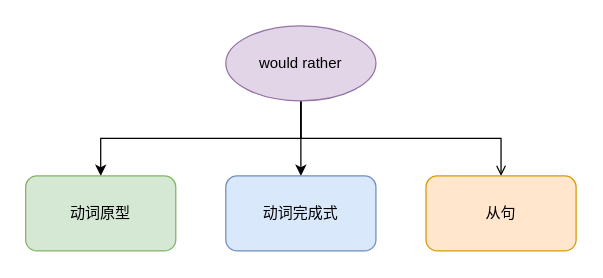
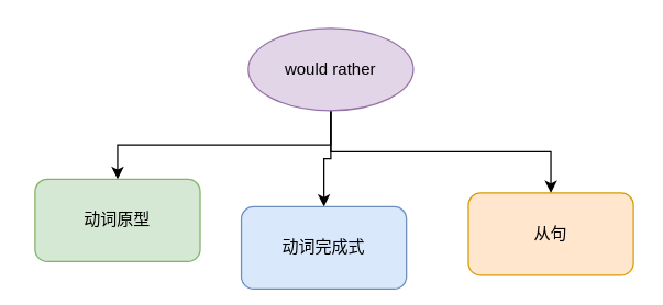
  <mxCell id="0" />
  <mxCell id="1" parent="0" />
  <mxCell id="2" style="edgeStyle=orthogonalEdgeStyle;rounded=0;orthogonalLoop=1;jettySize=auto;html=1;exitX=0.5;exitY=1;exitDx=0;exitDy=0;entryX=0.5;entryY=0;entryDx=0;entryDy=0;" edge="1" parent="1" source="5" target="7"><mxGeometry relative="1" as="geometry" /></mxCell>
  <mxCell id="3" style="edgeStyle=orthogonalEdgeStyle;rounded=0;orthogonalLoop=1;jettySize=auto;html=1;exitX=0.5;exitY=1;exitDx=0;exitDy=0;entryX=0.5;entryY=0;entryDx=0;entryDy=0;" edge="1" parent="1" source="5" target="6"><mxGeometry relative="1" as="geometry" /></mxCell>
- <mxCell id="4" style="edgeStyle=orthogonalEdgeStyle;rounded=0;orthogonalLoop=1;jettySize=auto;html=1;exitX=0.5;exitY=1;exitDx=0;exitDy=0;entryX=0.5;entryY=0;entryDx=0;entryDy=0;endArrow=open;" edge="1" parent="1" source="5" target="8"><mxGeometry relative="1" as="geometry" /></mxCell>
+ <mxCell id="4" style="edgeStyle=orthogonalEdgeStyle;rounded=0;orthogonalLoop=1;jettySize=auto;html=1;exitX=0.5;exitY=1;exitDx=0;exitDy=0;entryX=0.5;entryY=0;entryDx=0;entryDy=0;" edge="1" parent="1" source="5" target="8"><mxGeometry relative="1" as="geometry" /></mxCell>
  <mxCell id="5" value="would rather" style="ellipse;whiteSpace=wrap;html=1;fillColor=#e1d5e7;strokeColor=#9673a6;" vertex="1" parent="1"><mxGeometry x="180" y="20" width="120" height="60" as="geometry" /></mxCell>
- <mxCell id="6" value="动词完成式" style="rounded=1;whiteSpace=wrap;html=1;fillColor=#dae8fc;strokeColor=#6c8ebf;" vertex="1" parent="1"><mxGeometry x="180" y="140" width="120" height="60" as="geometry" /></mxCell>
- <mxCell id="7" value="动词原型" style="rounded=1;whiteSpace=wrap;html=1;fillColor=#d5e8d4;strokeColor=#82b366;" vertex="1" parent="1"><mxGeometry x="20" y="140" width="120" height="60" as="geometry" /></mxCell>
+ <mxCell id="6" value="动词完成式" style="rounded=1;whiteSpace=wrap;html=1;fillColor=#dae8fc;strokeColor=#6c8ebf;" vertex="1" parent="1"><mxGeometry x="175" y="150" width="120" height="60" as="geometry" /></mxCell>
+ <mxCell id="7" value="动词原型" style="rounded=1;whiteSpace=wrap;html=1;fillColor=#d5e8d4;strokeColor=#82b366;" vertex="1" parent="1"><mxGeometry x="25" y="130" width="120" height="60" as="geometry" /></mxCell>
  <mxCell id="8" value="从句" style="rounded=1;whiteSpace=wrap;html=1;fillColor=#ffe6cc;strokeColor=#d79b00;" vertex="1" parent="1"><mxGeometry x="340" y="140" width="120" height="60" as="geometry" /></mxCell>
